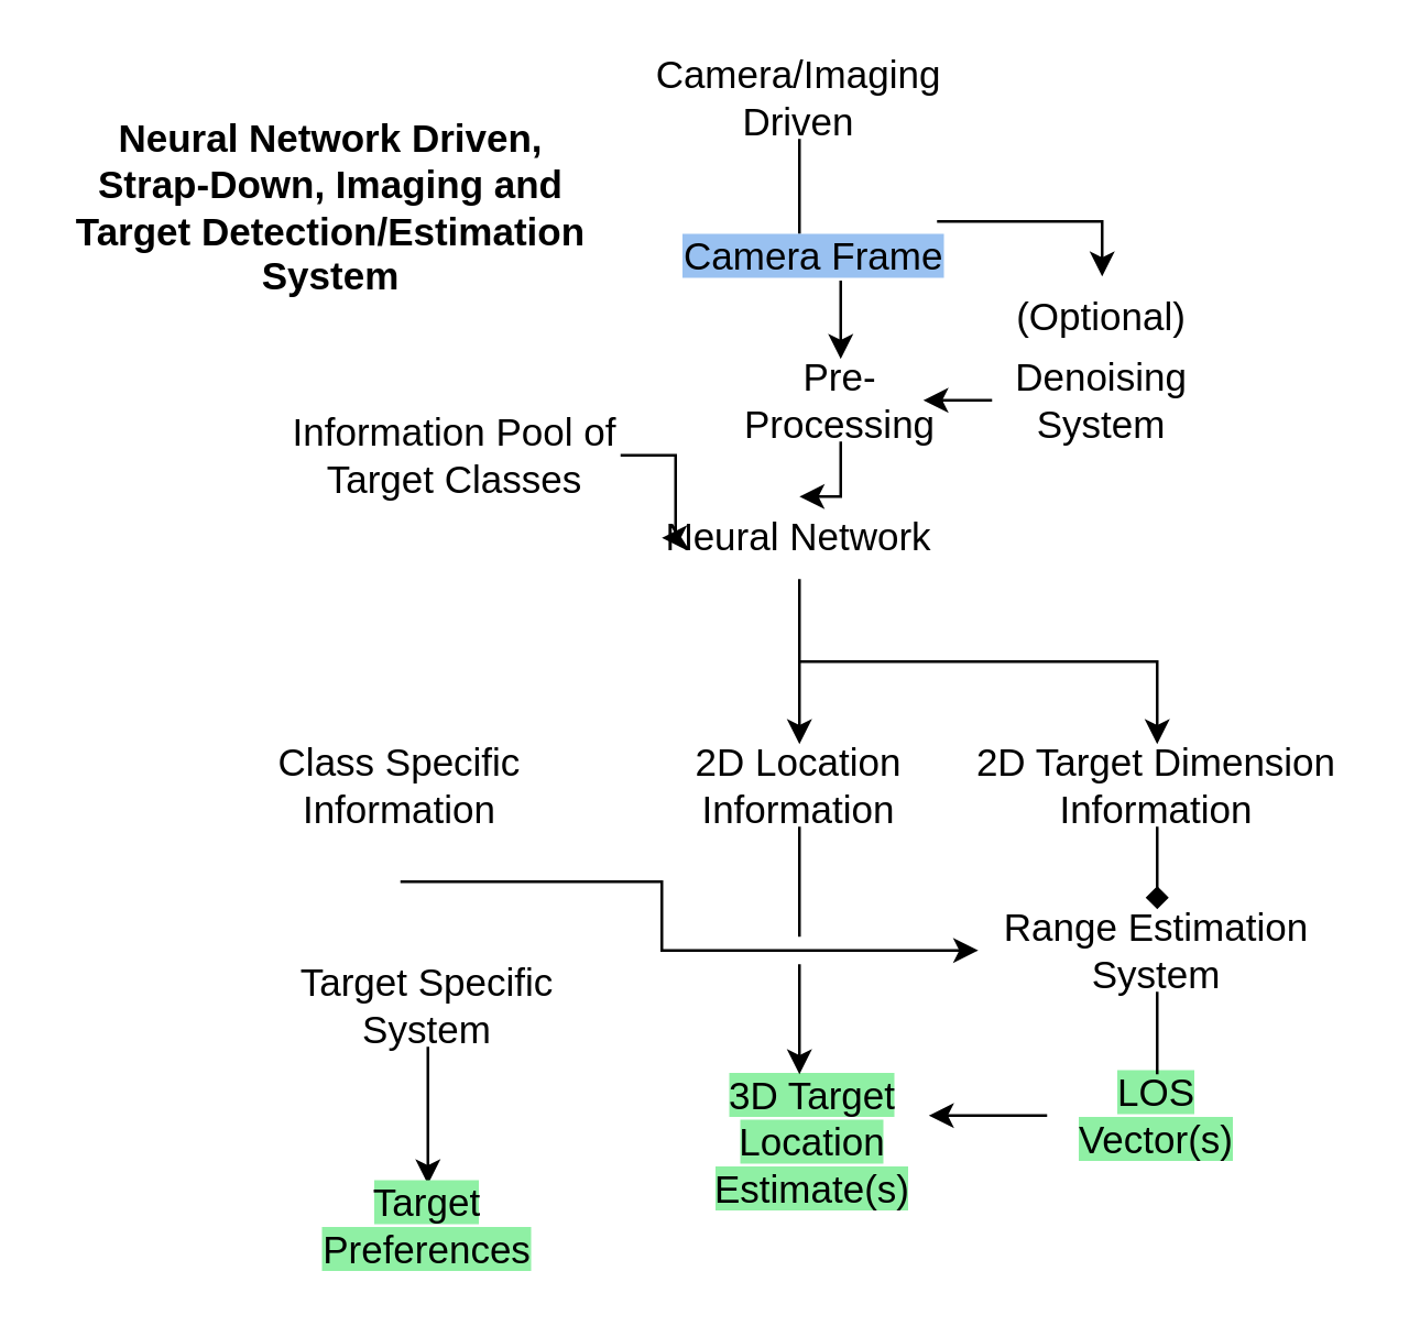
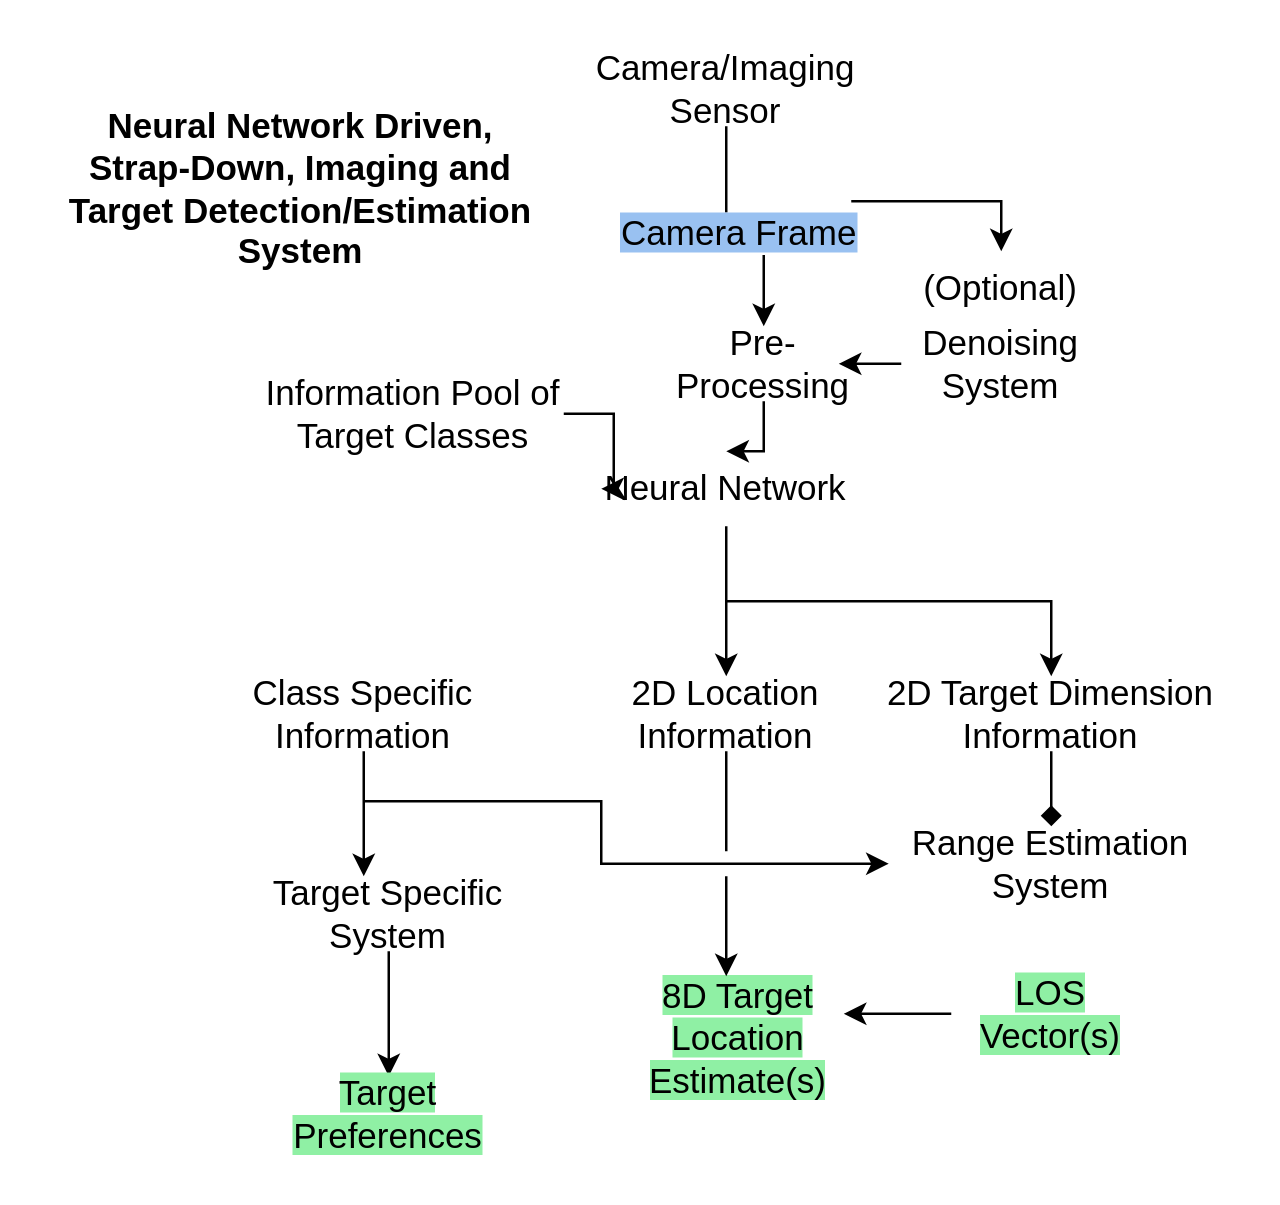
  <mxCell id="0" />
  <mxCell id="1" parent="0" />
  <mxCell id="2" value="" style="edgeStyle=orthogonalEdgeStyle;rounded=0;orthogonalLoop=1;jettySize=auto;html=1;" edge="1" parent="1" source="4" target="8"><mxGeometry relative="1" as="geometry" /></mxCell>
  <mxCell id="3" value="&lt;font style=&quot;font-size: 14px; background-color: rgb(153, 193, 241);&quot;&gt;Camera Frame&lt;/font&gt;" style="edgeLabel;html=1;align=center;verticalAlign=middle;resizable=0;points=[];" vertex="1" connectable="0" parent="2"><mxGeometry x="-0.067" y="-2" relative="1" as="geometry"><mxPoint as="offset" /></mxGeometry></mxCell>
- <mxCell id="4" value="&lt;font style=&quot;font-size: 14px;&quot;&gt;Camera/Imaging Driven&lt;/font&gt;" style="text;html=1;align=center;verticalAlign=middle;whiteSpace=wrap;rounded=0;" vertex="1" parent="1"><mxGeometry x="235" y="20" width="110" height="30" as="geometry" /></mxCell>
+ <mxCell id="4" value="&lt;font style=&quot;font-size: 14px;&quot;&gt;Camera/Imaging Sensor&lt;/font&gt;" style="text;html=1;align=center;verticalAlign=middle;whiteSpace=wrap;rounded=0;" vertex="1" parent="1"><mxGeometry x="235" y="20" width="110" height="30" as="geometry" /></mxCell>
  <mxCell id="5" value="&lt;font style=&quot;font-size: 14px;&quot;&gt;Denoising System&lt;/font&gt;" style="text;html=1;align=center;verticalAlign=middle;whiteSpace=wrap;rounded=0;" vertex="1" parent="1"><mxGeometry x="370" y="130" width="60" height="30" as="geometry" /></mxCell>
  <mxCell id="6" value="&lt;font style=&quot;font-size: 14px;&quot;&gt;(Optional)&lt;/font&gt;" style="text;html=1;align=center;verticalAlign=middle;whiteSpace=wrap;rounded=0;" vertex="1" parent="1"><mxGeometry x="370" y="100" width="60" height="30" as="geometry" /></mxCell>
  <mxCell id="7" value="" style="edgeStyle=orthogonalEdgeStyle;rounded=0;orthogonalLoop=1;jettySize=auto;html=1;" edge="1" parent="1" source="8" target="12"><mxGeometry relative="1" as="geometry" /></mxCell>
  <mxCell id="8" value="&lt;font style=&quot;font-size: 14px;&quot;&gt;Pre-Processing&lt;/font&gt;" style="text;html=1;align=center;verticalAlign=middle;whiteSpace=wrap;rounded=0;" vertex="1" parent="1"><mxGeometry x="275" y="130" width="60" height="30" as="geometry" /></mxCell>
  <mxCell id="9" style="edgeStyle=orthogonalEdgeStyle;rounded=0;orthogonalLoop=1;jettySize=auto;html=1;entryX=0;entryY=0.5;entryDx=0;entryDy=0;" edge="1" parent="1" source="10" target="12"><mxGeometry relative="1" as="geometry" /></mxCell>
  <mxCell id="10" value="&lt;font style=&quot;font-size: 14px;&quot;&gt;&lt;font style=&quot;font-size: 14px;&quot;&gt;Information Pool of &lt;/font&gt;&lt;/font&gt;&lt;font style=&quot;font-size: 14px;&quot;&gt;Target&lt;font style=&quot;font-size: 14px;&quot;&gt; Classes &lt;/font&gt;&lt;/font&gt;" style="text;html=1;align=center;verticalAlign=middle;whiteSpace=wrap;rounded=0;" vertex="1" parent="1"><mxGeometry x="105" y="150" width="120" height="30" as="geometry" /></mxCell>
  <mxCell id="11" style="edgeStyle=orthogonalEdgeStyle;rounded=0;orthogonalLoop=1;jettySize=auto;html=1;entryX=0.5;entryY=0;entryDx=0;entryDy=0;" edge="1" parent="1" source="12" target="15"><mxGeometry relative="1" as="geometry" /></mxCell>
  <mxCell id="12" value="&lt;font style=&quot;font-size: 14px;&quot;&gt;Neural Network&lt;br&gt;&lt;/font&gt;" style="text;html=1;align=center;verticalAlign=middle;whiteSpace=wrap;rounded=0;" vertex="1" parent="1"><mxGeometry x="240" y="180" width="100" height="30" as="geometry" /></mxCell>
+ <mxCell id="13" value="" style="edgeStyle=orthogonalEdgeStyle;rounded=0;orthogonalLoop=1;jettySize=auto;html=1;" edge="1" parent="1" source="14" target="19"><mxGeometry relative="1" as="geometry"><Array as="points"><mxPoint x="150" y="350" /><mxPoint x="150" y="350" /></Array></mxGeometry></mxCell>
  <mxCell id="14" value="&lt;font style=&quot;font-size: 14px;&quot;&gt;Class Specific Information&lt;/font&gt;" style="text;html=1;align=center;verticalAlign=middle;whiteSpace=wrap;rounded=0;" vertex="1" parent="1"><mxGeometry x="100" y="270" width="90" height="30" as="geometry" /></mxCell>
  <mxCell id="15" value="&lt;font style=&quot;font-size: 14px;&quot;&gt;2D Location Information&lt;br&gt;&lt;/font&gt;" style="text;html=1;align=center;verticalAlign=middle;whiteSpace=wrap;rounded=0;" vertex="1" parent="1"><mxGeometry x="245" y="270" width="90" height="30" as="geometry" /></mxCell>
  <mxCell id="16" value="" style="edgeStyle=orthogonalEdgeStyle;rounded=0;orthogonalLoop=1;jettySize=auto;html=1;endArrow=diamond;" edge="1" parent="1" source="17" target="21"><mxGeometry relative="1" as="geometry" /></mxCell>
  <mxCell id="17" value="&lt;font style=&quot;font-size: 14px;&quot;&gt;2D Target Dimension Information&lt;/font&gt;" style="text;html=1;align=center;verticalAlign=middle;whiteSpace=wrap;rounded=0;" vertex="1" parent="1"><mxGeometry x="350" y="270" width="140" height="30" as="geometry" /></mxCell>
  <mxCell id="18" value="" style="edgeStyle=orthogonalEdgeStyle;rounded=0;orthogonalLoop=1;jettySize=auto;html=1;" edge="1" parent="1" source="19" target="23"><mxGeometry relative="1" as="geometry" /></mxCell>
  <mxCell id="19" value="&lt;div style=&quot;font-size: 14px;&quot;&gt;&lt;font style=&quot;font-size: 14px;&quot;&gt;Target Specific&lt;/font&gt;&lt;/div&gt;&lt;div style=&quot;font-size: 14px;&quot;&gt;&lt;font style=&quot;font-size: 14px;&quot;&gt;&lt;font style=&quot;font-size: 14px;&quot;&gt;System&lt;/font&gt;&lt;br&gt;&lt;/font&gt;&lt;/div&gt;" style="text;html=1;align=center;verticalAlign=middle;whiteSpace=wrap;rounded=0;" vertex="1" parent="1"><mxGeometry x="80" y="350" width="150" height="30" as="geometry" /></mxCell>
- <mxCell id="20" value="&lt;font style=&quot;font-size: 14px; background-color: rgb(143, 240, 164);&quot;&gt;3D Target Location Estimate(s)&lt;br&gt;&lt;/font&gt;" style="text;html=1;align=center;verticalAlign=middle;whiteSpace=wrap;rounded=0;" vertex="1" parent="1"><mxGeometry x="245" y="400" width="100" height="30" as="geometry" /></mxCell>
+ <mxCell id="20" value="&lt;font style=&quot;font-size: 14px; background-color: rgb(143, 240, 164);&quot;&gt;8D Target Location Estimate(s)&lt;br&gt;&lt;/font&gt;" style="text;html=1;align=center;verticalAlign=middle;whiteSpace=wrap;rounded=0;" vertex="1" parent="1"><mxGeometry x="245" y="400" width="100" height="30" as="geometry" /></mxCell>
  <mxCell id="21" value="&lt;font style=&quot;font-size: 14px;&quot;&gt;Range Estimation System&lt;/font&gt;" style="text;html=1;align=center;verticalAlign=middle;whiteSpace=wrap;rounded=0;" vertex="1" parent="1"><mxGeometry x="355" y="330" width="130" height="30" as="geometry" /></mxCell>
  <mxCell id="22" value="&lt;font style=&quot;font-size: 14px; background-color: rgb(143, 240, 164);&quot;&gt;LOS Vector(s)&lt;br&gt;&lt;/font&gt;" style="text;html=1;align=center;verticalAlign=middle;whiteSpace=wrap;rounded=0;" vertex="1" parent="1"><mxGeometry x="380" y="390" width="80" height="30" as="geometry" /></mxCell>
  <mxCell id="23" value="&lt;font style=&quot;font-size: 14px; background-color: rgb(143, 240, 164);&quot;&gt;Target Preferences&lt;br&gt;&lt;/font&gt;" style="text;html=1;align=center;verticalAlign=middle;whiteSpace=wrap;rounded=0;" vertex="1" parent="1"><mxGeometry x="125" y="430" width="60" height="30" as="geometry" /></mxCell>
  <mxCell id="24" value="" style="endArrow=classic;html=1;rounded=0;entryX=0.5;entryY=0;entryDx=0;entryDy=0;" edge="1" parent="1" target="6"><mxGeometry width="50" height="50" relative="1" as="geometry"><mxPoint x="340" y="80" as="sourcePoint" /><mxPoint x="380" y="100" as="targetPoint" /><Array as="points"><mxPoint x="400" y="80" /></Array></mxGeometry></mxCell>
  <mxCell id="25" value="" style="endArrow=classic;html=1;rounded=0;entryX=1;entryY=0.5;entryDx=0;entryDy=0;" edge="1" parent="1" target="8"><mxGeometry width="50" height="50" relative="1" as="geometry"><mxPoint x="360" y="145" as="sourcePoint" /><mxPoint x="460" y="190" as="targetPoint" /></mxGeometry></mxCell>
  <mxCell id="26" value="" style="endArrow=classic;html=1;rounded=0;entryX=0.5;entryY=0;entryDx=0;entryDy=0;" edge="1" parent="1" target="17"><mxGeometry width="50" height="50" relative="1" as="geometry"><mxPoint x="290" y="240" as="sourcePoint" /><mxPoint x="370" y="210" as="targetPoint" /><Array as="points"><mxPoint x="420" y="240" /></Array></mxGeometry></mxCell>
  <mxCell id="27" value="&lt;b&gt;&lt;font style=&quot;font-size: 14px;&quot;&gt;Neural Network Driven, Strap-Down, Imaging and Target Detection/Estimation System&lt;/font&gt;&lt;/b&gt;" style="text;html=1;align=center;verticalAlign=middle;whiteSpace=wrap;rounded=0;" vertex="1" parent="1"><mxGeometry x="20" y="60" width="200" height="30" as="geometry" /></mxCell>
  <mxCell id="28" value="" style="endArrow=classic;html=1;rounded=0;entryX=0;entryY=0.5;entryDx=0;entryDy=0;" edge="1" parent="1" target="21"><mxGeometry width="50" height="50" relative="1" as="geometry"><mxPoint x="145" y="320" as="sourcePoint" /><mxPoint x="350" y="320" as="targetPoint" /><Array as="points"><mxPoint x="210" y="320" /><mxPoint x="240" y="320" /><mxPoint x="240" y="345" /></Array></mxGeometry></mxCell>
  <mxCell id="29" value="" style="endArrow=none;html=1;rounded=0;entryX=0.5;entryY=1;entryDx=0;entryDy=0;" edge="1" parent="1" target="15"><mxGeometry width="50" height="50" relative="1" as="geometry"><mxPoint x="290" y="340" as="sourcePoint" /><mxPoint x="270" y="330" as="targetPoint" /></mxGeometry></mxCell>
  <mxCell id="30" value="" style="endArrow=classic;html=1;rounded=0;" edge="1" parent="1"><mxGeometry width="50" height="50" relative="1" as="geometry"><mxPoint x="290" y="350" as="sourcePoint" /><mxPoint x="290" y="390" as="targetPoint" /></mxGeometry></mxCell>
- <mxCell id="31" value="" style="endArrow=none;html=1;rounded=0;entryX=0.5;entryY=1;entryDx=0;entryDy=0;exitX=0.5;exitY=0;exitDx=0;exitDy=0;" edge="1" parent="1" source="22" target="21"><mxGeometry width="50" height="50" relative="1" as="geometry"><mxPoint x="380" y="540" as="sourcePoint" /><mxPoint x="430" y="490" as="targetPoint" /></mxGeometry></mxCell>
  <mxCell id="32" value="" style="endArrow=classic;html=1;rounded=0;exitX=0;exitY=0.5;exitDx=0;exitDy=0;" edge="1" parent="1" source="22"><mxGeometry width="50" height="50" relative="1" as="geometry"><mxPoint x="330" y="520" as="sourcePoint" /><mxPoint x="337" y="405" as="targetPoint" /></mxGeometry></mxCell>
